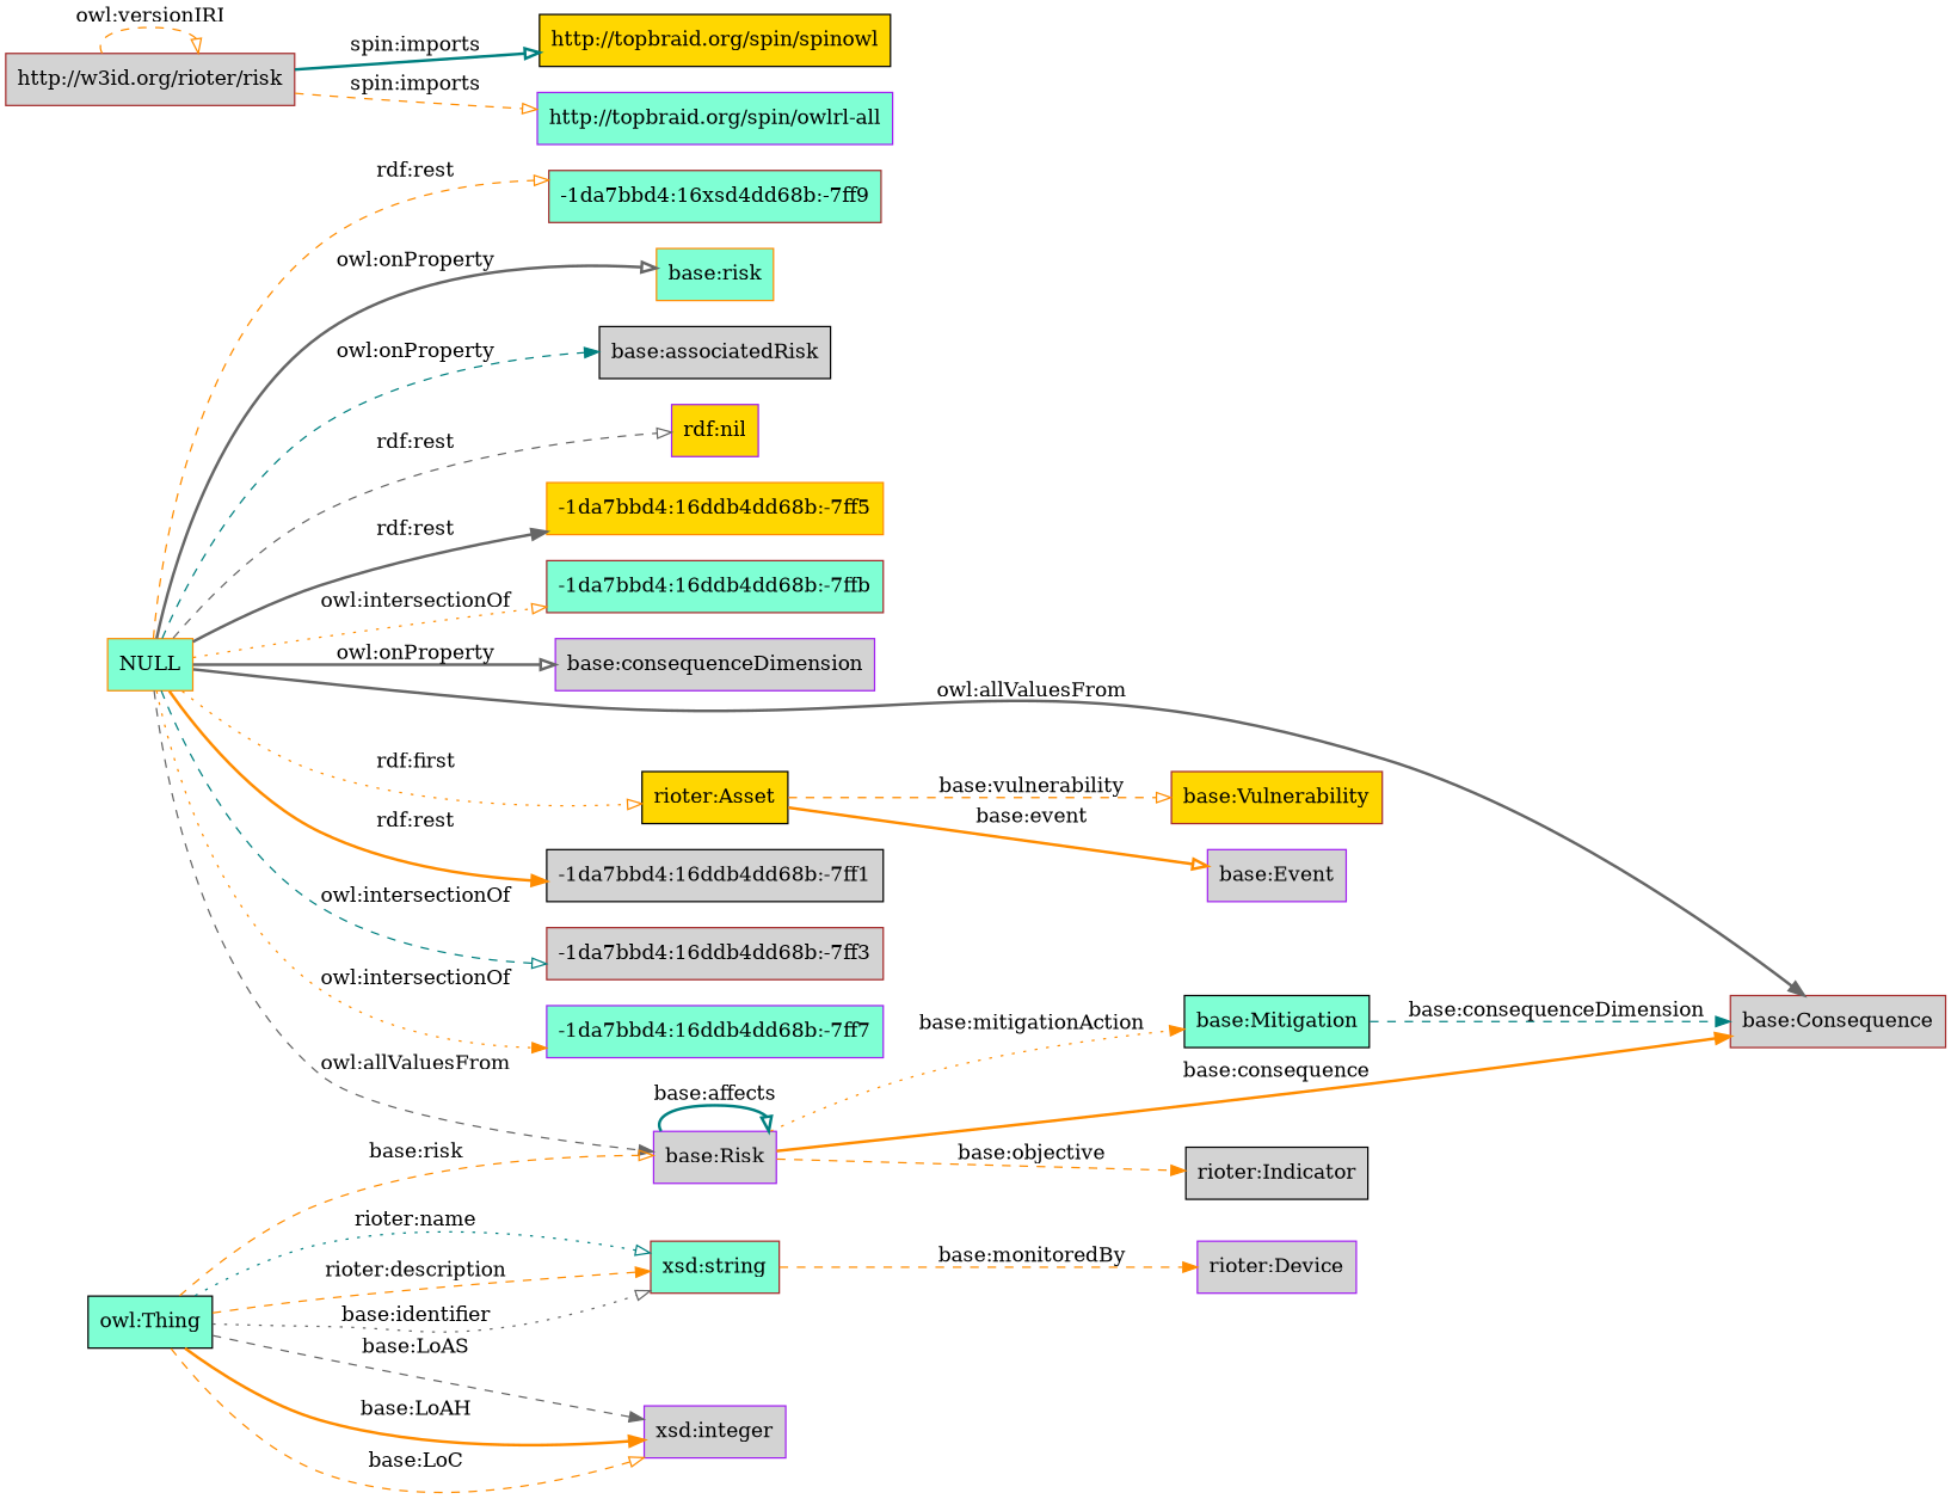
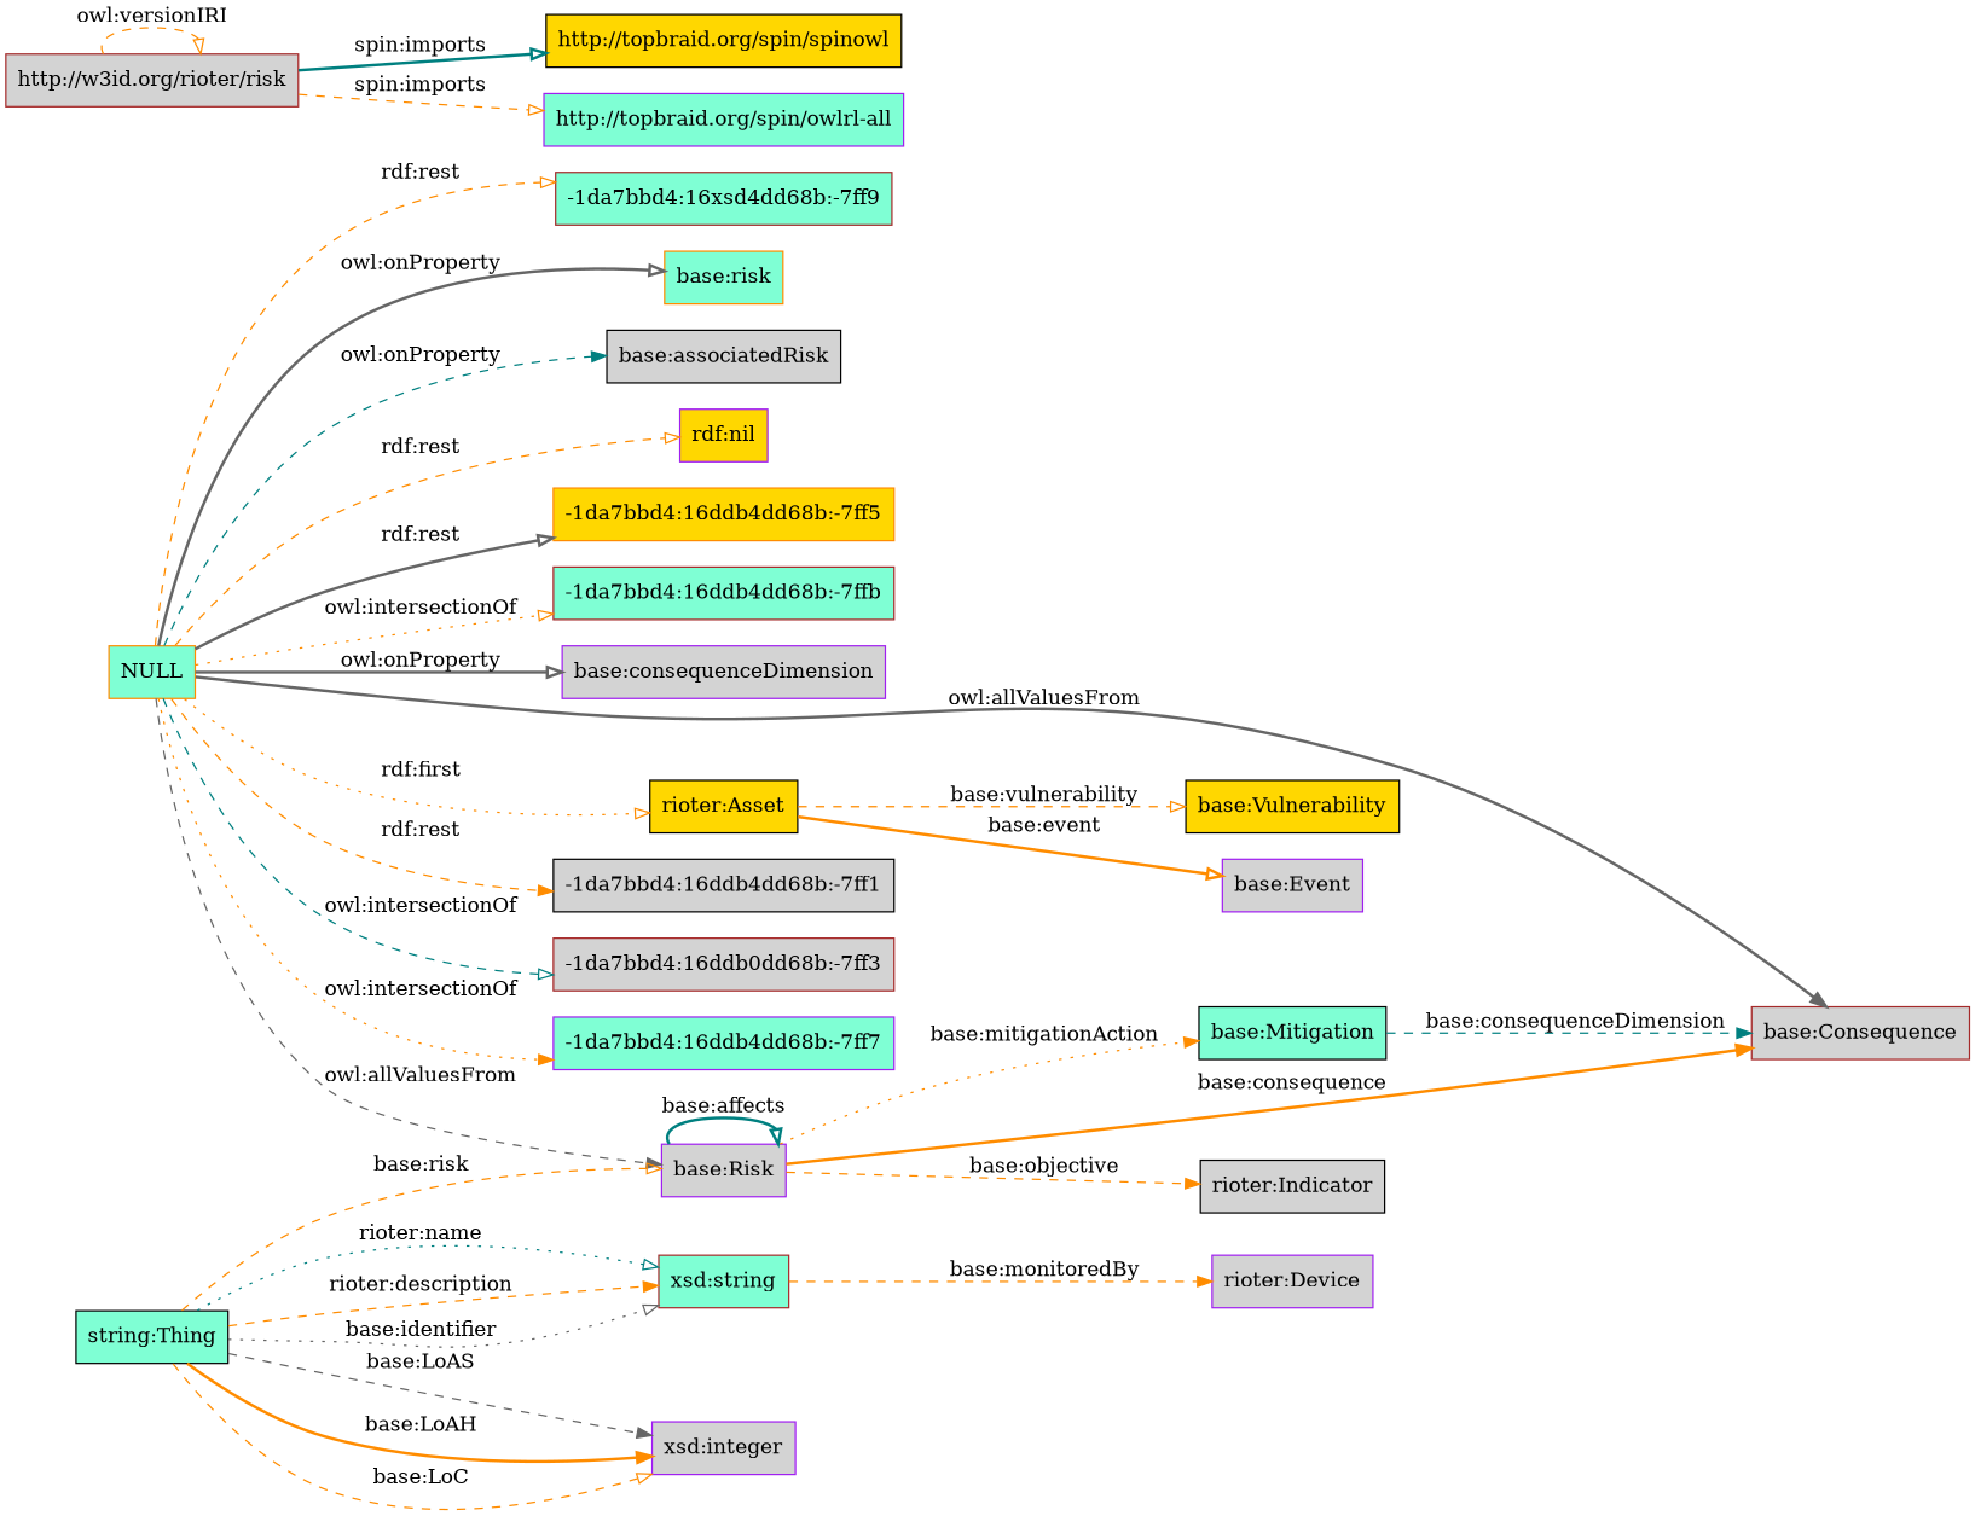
  digraph {
    rankdir=LR
    node [color=purple fillcolor=lightgrey shape=rectangle style=filled]
    edge [arrowhead=onormal color=darkorange style=dashed]
    "base:Risk"
    "base:Consequence" [color=brown]
    "rioter:Indicator" [color=black]
    "base:Mitigation" [color=black fillcolor=aquamarine]
    "rioter:Asset" [color=black fillcolor=gold]
    "base:Event"
-   "base:Vulnerability" [color=brown fillcolor=gold]
+   "base:Vulnerability" [color=black fillcolor=gold]
    NULL [color=darkorange fillcolor=aquamarine]
    "-1da7bbd4:16ddb4dd68b:-7ff1" [color=black]
-   "-1da7bbd4:16ddb4dd68b:-7ff3" [color=brown]
+   "-1da7bbd4:16ddb4dd68b:-7ff3" [color=brown label="-1da7bbd4:16ddb0dd68b:-7ff3"]
    "-1da7bbd4:16ddb4dd68b:-7ff7" [fillcolor=aquamarine]
    n12 [color=brown fillcolor=aquamarine label="-1da7bbd4:16xsd4dd68b:-7ff9"]
    "base:risk" [color=darkorange fillcolor=aquamarine]
    "base:associatedRisk" [color=black]
    "rdf:nil" [fillcolor=gold]
    "-1da7bbd4:16ddb4dd68b:-7ff5" [color=darkorange fillcolor=gold]
    "-1da7bbd4:16ddb4dd68b:-7ffb" [color=brown fillcolor=aquamarine]
    "base:consequenceDimension"
    "http://w3id.org/rioter/risk" [color=brown]
    "http://topbraid.org/spin/spinowl" [color=black fillcolor=gold]
    "http://topbraid.org/spin/owlrl-all" [fillcolor=aquamarine]
-   "owl:Thing" [color=black fillcolor=aquamarine]
+   "owl:Thing" [color=black fillcolor=aquamarine label="string:Thing"]
    "xsd:string" [color=brown fillcolor=aquamarine]
    "xsd:integer"
    "rioter:Device"
    "base:Risk" -> "base:Risk" [color=teal label="base:affects" style=bold]
    "base:Risk" -> "base:Consequence" [arrowhead=normal label="base:consequence" style=bold]
    "base:Risk" -> "rioter:Indicator" [arrowhead=normal label="base:objective"]
    "base:Risk" -> "base:Mitigation" [arrowhead=normal label="base:mitigationAction" style=dotted]
    "base:Mitigation" -> "base:Consequence" [arrowhead=normal color=teal label="base:consequenceDimension"]
    "rioter:Asset" -> "base:Event" [label="base:event" style=bold]
    "rioter:Asset" -> "base:Vulnerability" [label="base:vulnerability"]
    NULL -> "base:Risk" [arrowhead=normal color=gray40 label="owl:allValuesFrom"]
    NULL -> "base:Consequence" [arrowhead=normal color=gray40 label="owl:allValuesFrom" style=bold]
    NULL -> "rioter:Asset" [label="rdf:first" style=dotted]
-   NULL -> "-1da7bbd4:16ddb4dd68b:-7ff1" [arrowhead=normal label="rdf:rest" style=bold]
+   NULL -> "-1da7bbd4:16ddb4dd68b:-7ff1" [arrowhead=normal label="rdf:rest"]
    NULL -> "-1da7bbd4:16ddb4dd68b:-7ff3" [color=teal label="owl:intersectionOf"]
    NULL -> "-1da7bbd4:16ddb4dd68b:-7ff7" [arrowhead=normal label="owl:intersectionOf" style=dotted]
    NULL -> n12 [label="rdf:rest"]
    NULL -> "base:risk" [color=gray40 label="owl:onProperty" style=bold]
    NULL -> "base:associatedRisk" [arrowhead=normal color=teal label="owl:onProperty"]
-   NULL -> "rdf:nil" [color=gray40 label="rdf:rest"]
-   NULL -> "-1da7bbd4:16ddb4dd68b:-7ff5" [arrowhead=normal color=gray40 label="rdf:rest" style=bold]
+   NULL -> "rdf:nil" [label="rdf:rest"]
+   NULL -> "-1da7bbd4:16ddb4dd68b:-7ff5" [color=gray40 label="rdf:rest" style=bold]
    NULL -> "-1da7bbd4:16ddb4dd68b:-7ffb" [label="owl:intersectionOf" style=dotted]
    NULL -> "base:consequenceDimension" [color=gray40 label="owl:onProperty" style=bold]
    "http://w3id.org/rioter/risk" -> "http://w3id.org/rioter/risk" [label="owl:versionIRI"]
    "http://w3id.org/rioter/risk" -> "http://topbraid.org/spin/spinowl" [color=teal label="spin:imports" style=bold]
    "http://w3id.org/rioter/risk" -> "http://topbraid.org/spin/owlrl-all" [label="spin:imports"]
    "owl:Thing" -> "base:Risk" [label="base:risk"]
    "owl:Thing" -> "xsd:string" [color=teal label="rioter:name" style=dotted]
    "owl:Thing" -> "xsd:string" [arrowhead=normal label="rioter:description"]
    "owl:Thing" -> "xsd:string" [color=gray40 label="base:identifier" style=dotted]
    "owl:Thing" -> "xsd:integer" [arrowhead=normal color=gray40 label="base:LoAS"]
    "owl:Thing" -> "xsd:integer" [arrowhead=normal label="base:LoAH" style=bold]
    "owl:Thing" -> "xsd:integer" [label="base:LoC"]
    "xsd:string" -> "rioter:Device" [arrowhead=normal label="base:monitoredBy"]
  }
